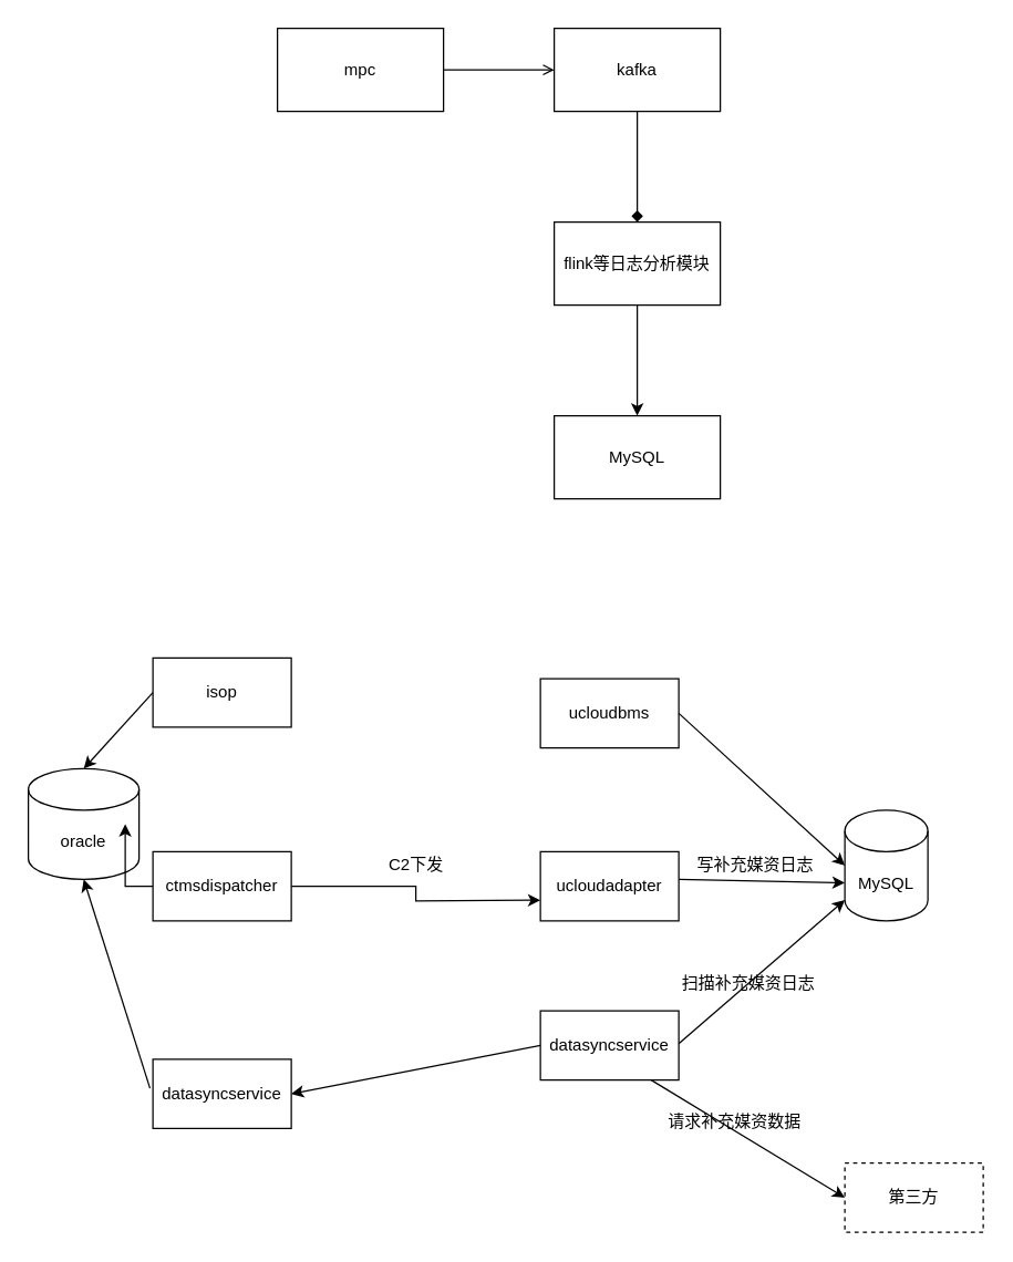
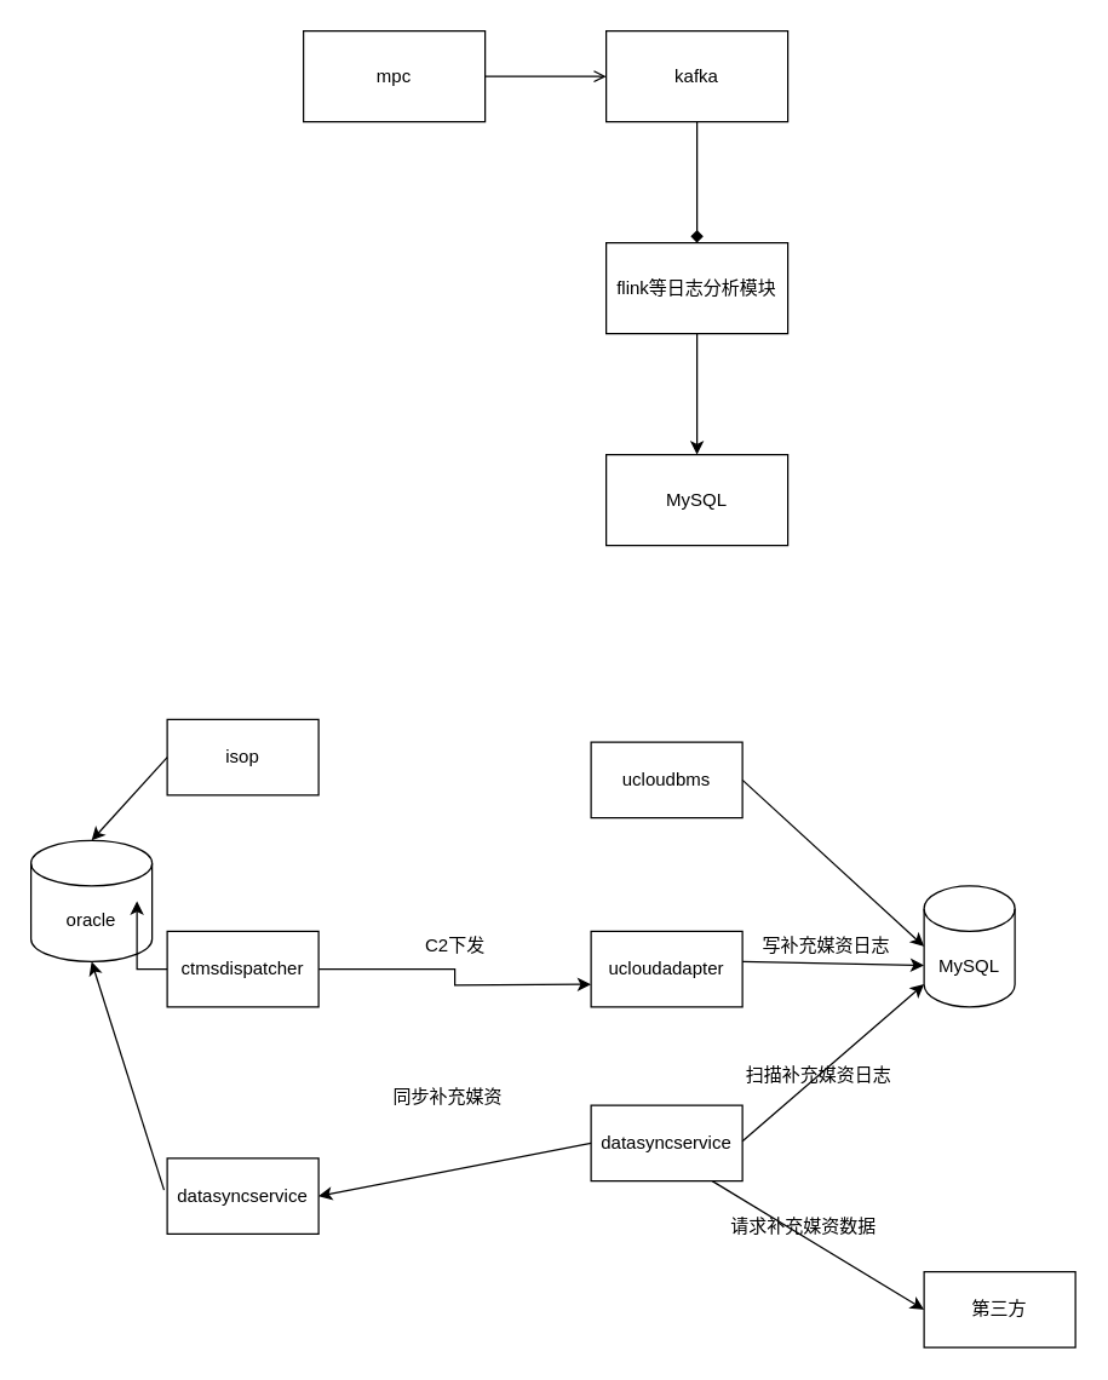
  <mxCell id="0" />
  <mxCell id="1" parent="0" />
  <mxCell id="2" value="" style="edgeStyle=orthogonalEdgeStyle;rounded=0;orthogonalLoop=1;jettySize=auto;html=1;endArrow=open;" parent="1" source="3" target="5" edge="1"><mxGeometry relative="1" as="geometry" /></mxCell>
  <mxCell id="3" value="mpc" style="whiteSpace=wrap;html=1;" parent="1" vertex="1"><mxGeometry x="200" y="20" width="120" height="60" as="geometry" /></mxCell>
  <mxCell id="4" value="" style="edgeStyle=orthogonalEdgeStyle;rounded=0;orthogonalLoop=1;jettySize=auto;html=1;endArrow=diamond;" parent="1" source="5" target="7" edge="1"><mxGeometry relative="1" as="geometry" /></mxCell>
  <mxCell id="5" value="kafka&lt;br&gt;" style="whiteSpace=wrap;html=1;" parent="1" vertex="1"><mxGeometry x="400" y="20" width="120" height="60" as="geometry" /></mxCell>
  <mxCell id="6" value="" style="edgeStyle=orthogonalEdgeStyle;rounded=0;orthogonalLoop=1;jettySize=auto;html=1;" parent="1" source="7" target="8" edge="1"><mxGeometry relative="1" as="geometry" /></mxCell>
  <mxCell id="7" value="flink等日志分析模块" style="whiteSpace=wrap;html=1;" parent="1" vertex="1"><mxGeometry x="400" y="160" width="120" height="60" as="geometry" /></mxCell>
  <mxCell id="8" value="MySQL" style="whiteSpace=wrap;html=1;" parent="1" vertex="1"><mxGeometry x="400" y="300" width="120" height="60" as="geometry" /></mxCell>
  <mxCell id="9" value="isop" style="whiteSpace=wrap;html=1;" vertex="1" parent="1"><mxGeometry x="110" y="475" width="100" height="50" as="geometry" /></mxCell>
  <mxCell id="10" value="ucloudadapter" style="whiteSpace=wrap;html=1;" vertex="1" parent="1"><mxGeometry x="390" y="615" width="100" height="50" as="geometry" /></mxCell>
  <mxCell id="11" value="C2下发" style="text;html=1;align=center;verticalAlign=middle;resizable=0;points=[];autosize=1;strokeColor=none;" vertex="1" parent="1"><mxGeometry x="275" y="615" width="50" height="20" as="geometry" /></mxCell>
  <mxCell id="12" value="ucloudbms" style="whiteSpace=wrap;html=1;" vertex="1" parent="1"><mxGeometry x="390" y="490" width="100" height="50" as="geometry" /></mxCell>
  <mxCell id="13" value="oracle" style="shape=cylinder3;whiteSpace=wrap;html=1;boundedLbl=1;backgroundOutline=1;size=15;" vertex="1" parent="1"><mxGeometry x="20" y="555" width="80" height="80" as="geometry" /></mxCell>
  <mxCell id="14" value="" style="edgeStyle=orthogonalEdgeStyle;rounded=0;orthogonalLoop=1;jettySize=auto;html=1;" edge="1" parent="1" source="16" target="13"><mxGeometry relative="1" as="geometry" /></mxCell>
  <mxCell id="15" value="" style="edgeStyle=orthogonalEdgeStyle;rounded=0;orthogonalLoop=1;jettySize=auto;html=1;" edge="1" parent="1" source="16"><mxGeometry relative="1" as="geometry"><mxPoint x="390" y="650" as="targetPoint" /></mxGeometry></mxCell>
  <mxCell id="16" value="ctmsdispatcher" style="whiteSpace=wrap;html=1;" vertex="1" parent="1"><mxGeometry x="110" y="615" width="100" height="50" as="geometry" /></mxCell>
  <mxCell id="17" value="" style="endArrow=classic;html=1;exitX=0;exitY=0.5;exitDx=0;exitDy=0;entryX=0.5;entryY=0;entryDx=0;entryDy=0;entryPerimeter=0;" edge="1" parent="1" source="9" target="13"><mxGeometry width="50" height="50" relative="1" as="geometry"><mxPoint x="50" y="505" as="sourcePoint" /><mxPoint x="100" y="455" as="targetPoint" /></mxGeometry></mxCell>
  <mxCell id="18" value="MySQL" style="shape=cylinder3;whiteSpace=wrap;html=1;boundedLbl=1;backgroundOutline=1;size=15;" vertex="1" parent="1"><mxGeometry x="610" y="585" width="60" height="80" as="geometry" /></mxCell>
  <mxCell id="19" value="" style="endArrow=classic;html=1;entryX=0;entryY=0.5;entryDx=0;entryDy=0;entryPerimeter=0;" edge="1" parent="1" target="18"><mxGeometry width="50" height="50" relative="1" as="geometry"><mxPoint x="490" y="515" as="sourcePoint" /><mxPoint x="540" y="465" as="targetPoint" /></mxGeometry></mxCell>
  <mxCell id="20" value="" style="endArrow=classic;html=1;entryX=0;entryY=0;entryDx=0;entryDy=52.5;entryPerimeter=0;" edge="1" parent="1" target="18"><mxGeometry width="50" height="50" relative="1" as="geometry"><mxPoint x="490" y="635" as="sourcePoint" /><mxPoint x="640" y="685" as="targetPoint" /></mxGeometry></mxCell>
  <mxCell id="21" value="datasyncservice" style="whiteSpace=wrap;html=1;" vertex="1" parent="1"><mxGeometry x="390" y="730" width="100" height="50" as="geometry" /></mxCell>
  <mxCell id="22" value="" style="endArrow=classic;html=1;entryX=0;entryY=1;entryDx=0;entryDy=-15;entryPerimeter=0;" edge="1" parent="1" target="18"><mxGeometry width="50" height="50" relative="1" as="geometry"><mxPoint x="490" y="753.75" as="sourcePoint" /><mxPoint x="610" y="756.25" as="targetPoint" /></mxGeometry></mxCell>
- <mxCell id="23" value="第三方" style="whiteSpace=wrap;html=1;dashed=1;" vertex="1" parent="1"><mxGeometry x="610" y="840" width="100" height="50" as="geometry" /></mxCell>
+ <mxCell id="23" value="第三方" style="whiteSpace=wrap;html=1;" vertex="1" parent="1"><mxGeometry x="610" y="840" width="100" height="50" as="geometry" /></mxCell>
  <mxCell id="24" value="" style="endArrow=classic;html=1;entryX=0;entryY=0.5;entryDx=0;entryDy=0;" edge="1" parent="1" target="23"><mxGeometry width="50" height="50" relative="1" as="geometry"><mxPoint x="470" y="780" as="sourcePoint" /><mxPoint x="590" y="890" as="targetPoint" /></mxGeometry></mxCell>
  <mxCell id="25" value="请求补充媒资数据" style="text;html=1;align=center;verticalAlign=middle;resizable=0;points=[];autosize=1;strokeColor=none;" vertex="1" parent="1"><mxGeometry x="475" y="800" width="110" height="20" as="geometry" /></mxCell>
  <mxCell id="26" value="写补充媒资日志" style="text;html=1;align=center;verticalAlign=middle;resizable=0;points=[];autosize=1;strokeColor=none;" vertex="1" parent="1"><mxGeometry x="495" y="615" width="100" height="20" as="geometry" /></mxCell>
  <mxCell id="27" value="扫描补充媒资日志" style="text;html=1;align=center;verticalAlign=middle;resizable=0;points=[];autosize=1;strokeColor=none;" vertex="1" parent="1"><mxGeometry x="485" y="700" width="110" height="20" as="geometry" /></mxCell>
  <mxCell id="28" value="datasyncservice" style="whiteSpace=wrap;html=1;" vertex="1" parent="1"><mxGeometry x="110" y="765" width="100" height="50" as="geometry" /></mxCell>
  <mxCell id="29" value="" style="endArrow=classic;html=1;exitX=-0.021;exitY=0.42;exitDx=0;exitDy=0;exitPerimeter=0;entryX=0.5;entryY=1;entryDx=0;entryDy=0;entryPerimeter=0;" edge="1" parent="1" source="28" target="13"><mxGeometry width="50" height="50" relative="1" as="geometry"><mxPoint x="80" y="650" as="sourcePoint" /><mxPoint x="46" y="639" as="targetPoint" /></mxGeometry></mxCell>
  <mxCell id="30" value="" style="endArrow=classic;html=1;exitX=0;exitY=0.5;exitDx=0;exitDy=0;entryX=1;entryY=0.5;entryDx=0;entryDy=0;" edge="1" parent="1" source="21" target="28"><mxGeometry width="50" height="50" relative="1" as="geometry"><mxPoint x="270" y="735" as="sourcePoint" /><mxPoint x="320" y="685" as="targetPoint" /></mxGeometry></mxCell>
+ <mxCell id="31" value="同步补充媒资" style="text;html=1;align=center;verticalAlign=middle;resizable=0;points=[];autosize=1;strokeColor=none;" vertex="1" parent="1"><mxGeometry x="250" y="715" width="90" height="20" as="geometry" /></mxCell>
